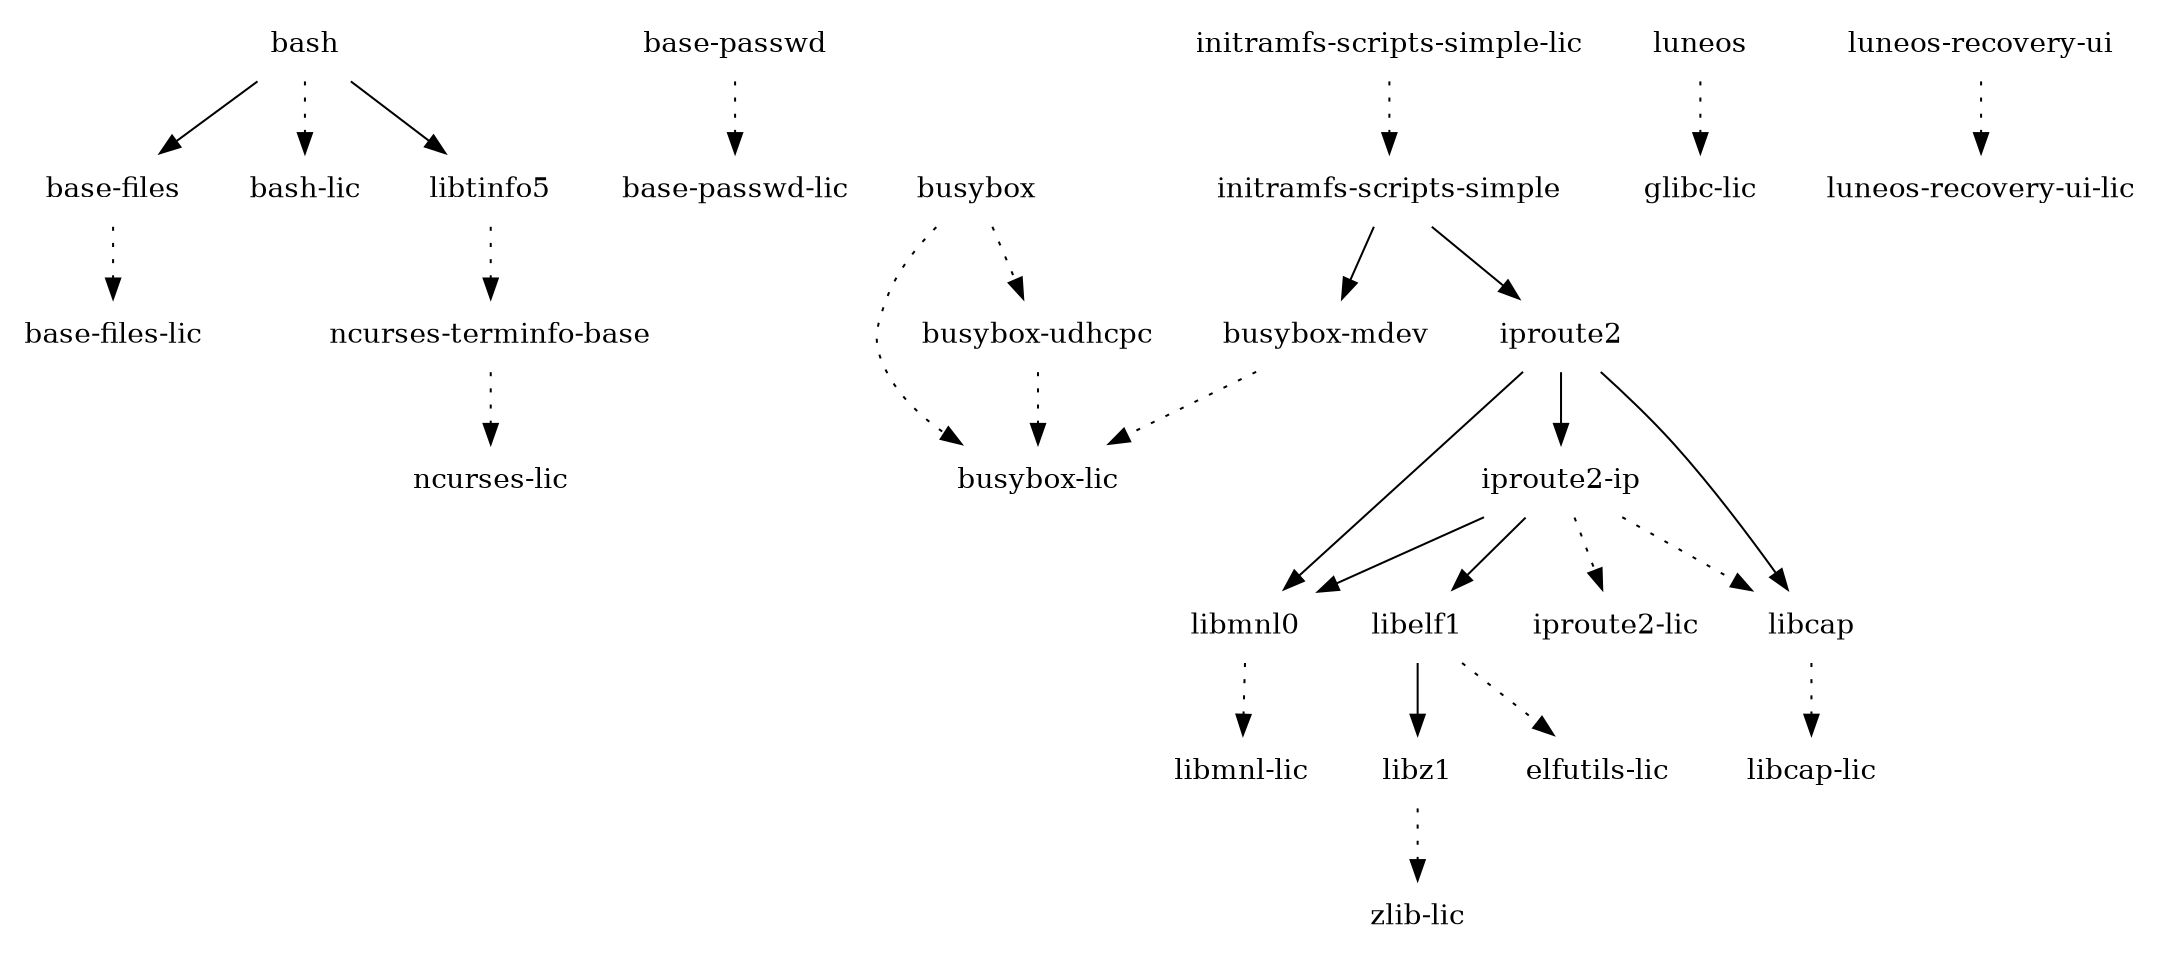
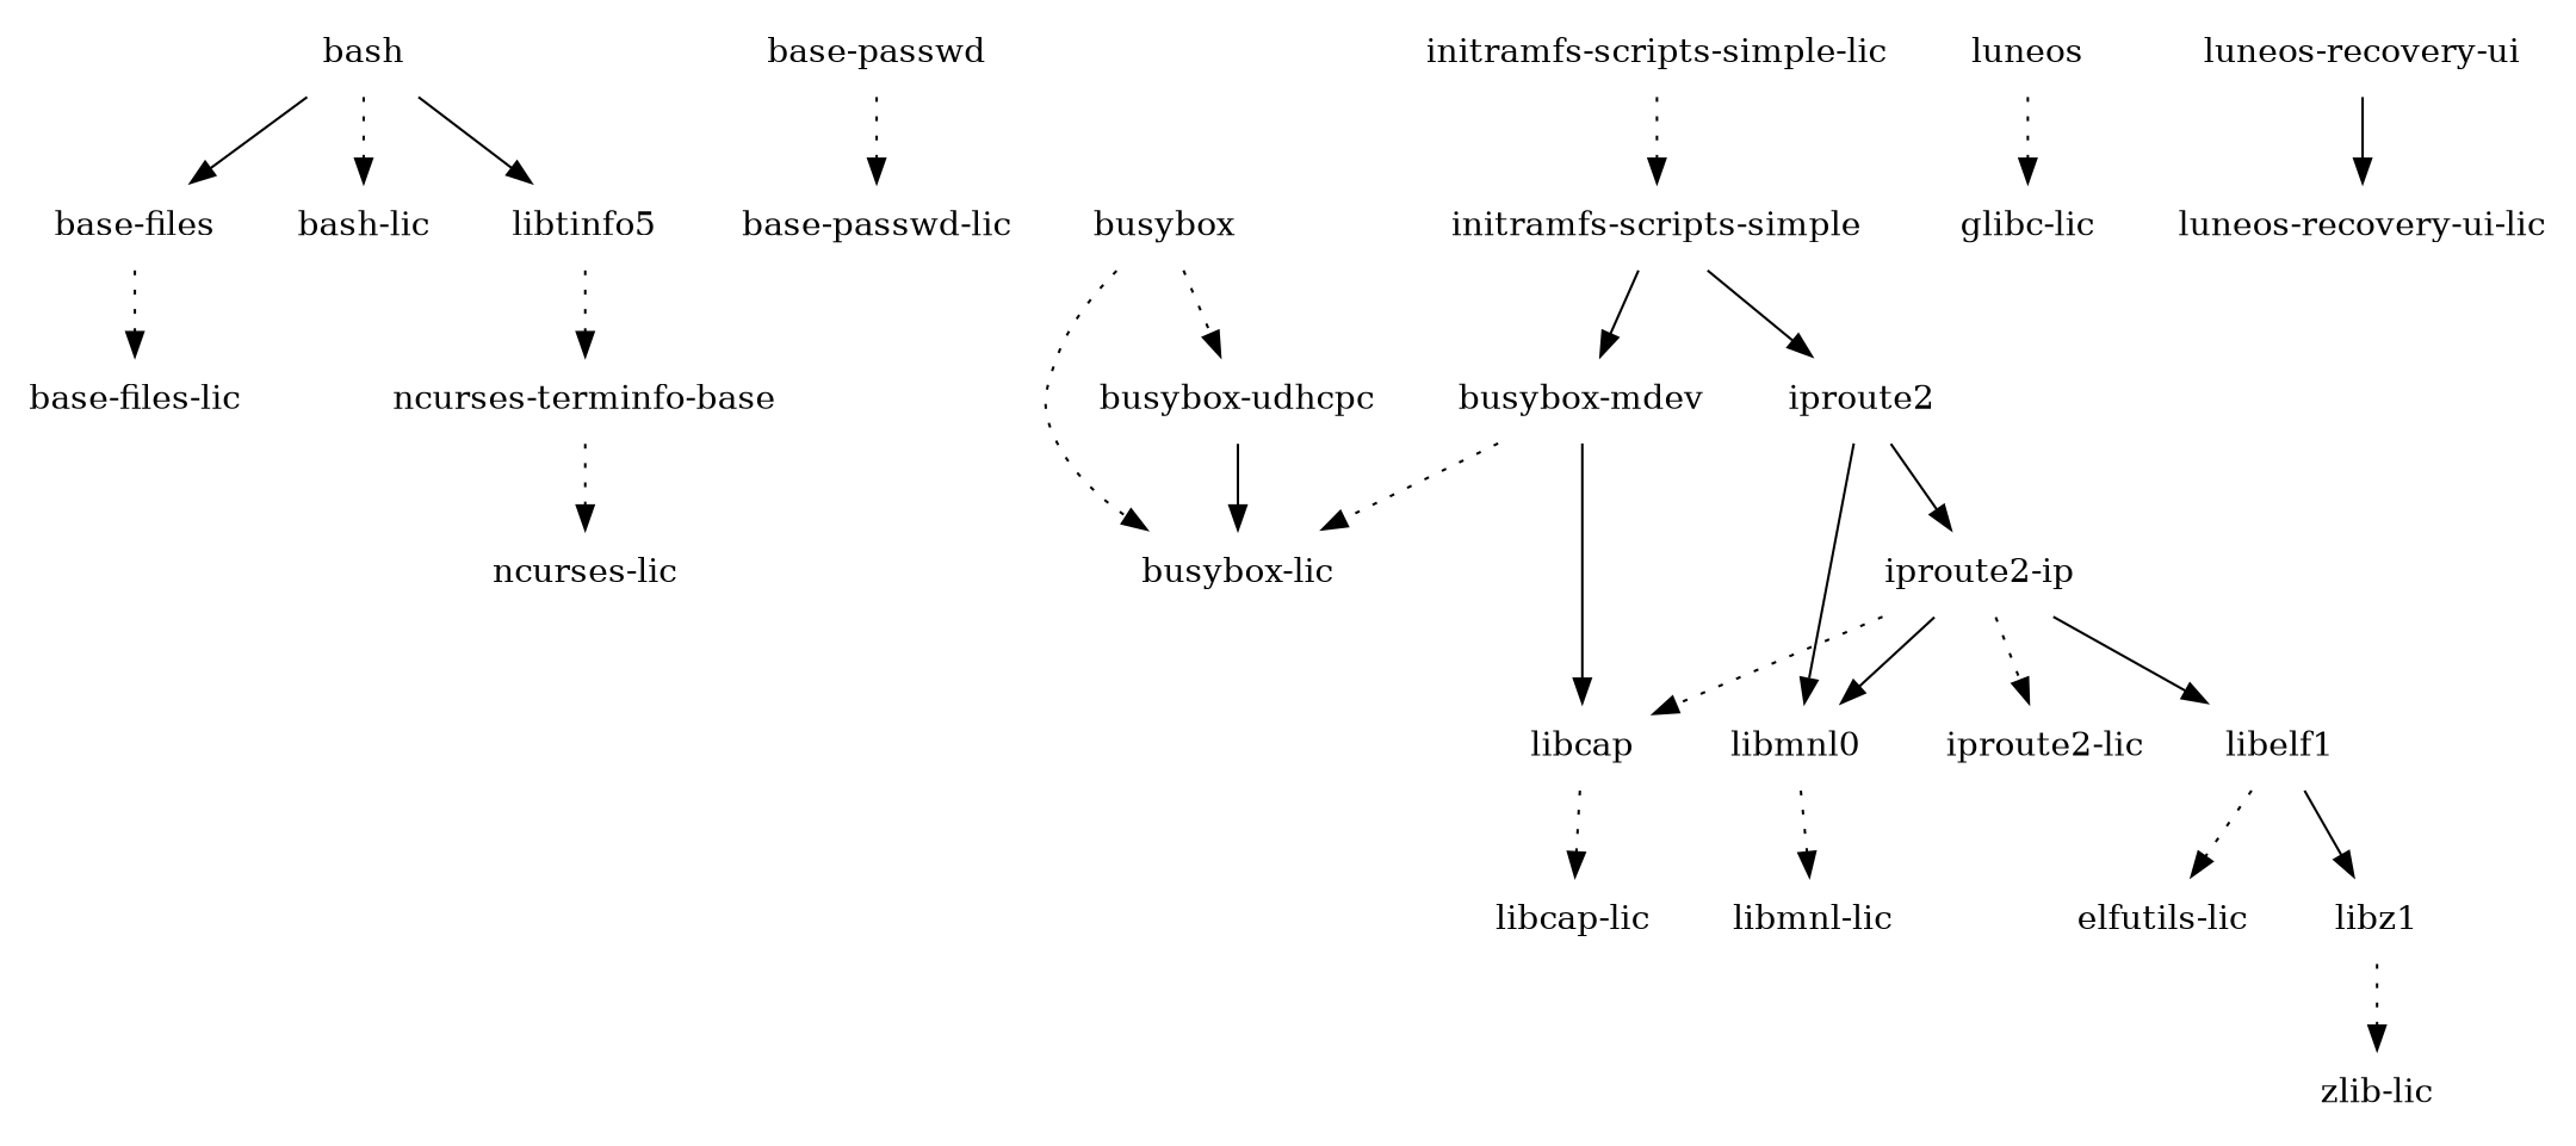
  digraph {
    node [shape=plaintext]
    edge [style=dotted]
    "base-files"
    "base-files-lic"
    "base-passwd"
    "base-passwd-lic"
    bash
    "bash-lic"
    libtinfo5
    "ncurses-terminfo-base"
    "ncurses-lic"
    busybox
    "busybox-lic"
    "busybox-udhcpc"
    "busybox-mdev"
    "initramfs-scripts-simple"
    iproute2
    "initramfs-scripts-simple-lic"
    "iproute2-ip"
    libcap
    libmnl0
    "iproute2-lic"
    libelf1
    "libcap-lic"
    "libmnl-lic"
    "elfutils-lic"
    libz1
    "zlib-lic"
    n27 [label=luneos]
    "glibc-lic"
    "luneos-recovery-ui"
    "luneos-recovery-ui-lic"
    "base-files" -> "base-files-lic"
    "base-passwd" -> "base-passwd-lic"
    bash -> "base-files" [style=""]
    bash -> "bash-lic"
    bash -> libtinfo5 [style=""]
    libtinfo5 -> "ncurses-terminfo-base"
    "ncurses-terminfo-base" -> "ncurses-lic"
    busybox -> "busybox-lic"
    busybox -> "busybox-udhcpc"
-   "busybox-udhcpc" -> "busybox-lic"
+   "busybox-udhcpc" -> "busybox-lic" [style=solid]
    "busybox-mdev" -> "busybox-lic"
    "initramfs-scripts-simple" -> "busybox-mdev" [style=""]
    "initramfs-scripts-simple" -> iproute2 [style=""]
    iproute2 -> "iproute2-ip" [style=""]
-   iproute2 -> libcap [style=""]
+   "busybox-mdev" -> libcap [style=""]
    iproute2 -> libmnl0 [style=""]
    "initramfs-scripts-simple-lic" -> "initramfs-scripts-simple"
    "iproute2-ip" -> libcap
    "iproute2-ip" -> libmnl0 [style=""]
    "iproute2-ip" -> "iproute2-lic"
    "iproute2-ip" -> libelf1 [style=""]
    libcap -> "libcap-lic"
    libmnl0 -> "libmnl-lic"
    libelf1 -> "elfutils-lic"
    libelf1 -> libz1 [style=""]
    libz1 -> "zlib-lic"
    n27 -> "glibc-lic"
-   "luneos-recovery-ui" -> "luneos-recovery-ui-lic"
+   "luneos-recovery-ui" -> "luneos-recovery-ui-lic" [style=solid]
  }
